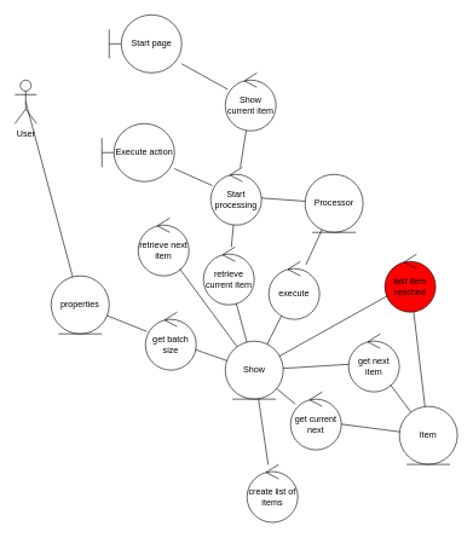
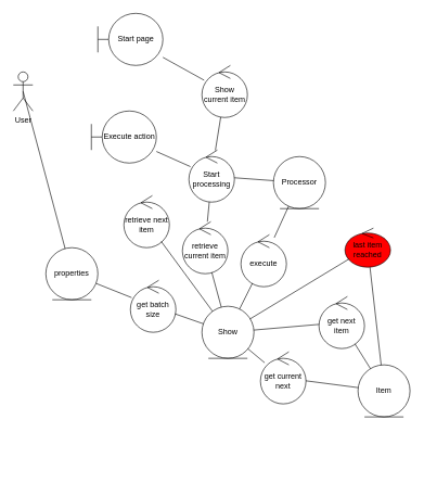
  <mxCell id="0" />
  <mxCell id="1" parent="0" />
  <mxCell id="2" value="User" style="shape=umlActor;verticalLabelPosition=bottom;labelBackgroundColor=#ffffff;verticalAlign=top;html=1;" vertex="1" parent="1"><mxGeometry x="20" y="110" width="30" height="60" as="geometry" /></mxCell>
  <mxCell id="3" value="Execute action" style="shape=umlBoundary;whiteSpace=wrap;html=1;" vertex="1" parent="1"><mxGeometry x="140" y="170" width="100" height="80" as="geometry" /></mxCell>
  <mxCell id="4" value="" style="endArrow=none;endFill=0;endSize=12;html=1;exitX=0.5;exitY=0.5;exitDx=0;exitDy=0;exitPerimeter=0;" edge="1" parent="1" source="2" target="14"><mxGeometry width="160" relative="1" as="geometry"><mxPoint x="100" y="320" as="sourcePoint" /><mxPoint x="260" y="320" as="targetPoint" /></mxGeometry></mxCell>
  <mxCell id="5" value="Start processing" style="ellipse;shape=umlControl;whiteSpace=wrap;html=1;" vertex="1" parent="1"><mxGeometry x="290" y="230" width="70" height="80" as="geometry" /></mxCell>
  <mxCell id="6" value="" style="endArrow=none;endFill=0;endSize=12;html=1;" edge="1" parent="1" source="3" target="5"><mxGeometry width="160" relative="1" as="geometry"><mxPoint x="210" y="220" as="sourcePoint" /><mxPoint x="150" y="197.419" as="targetPoint" /></mxGeometry></mxCell>
  <mxCell id="7" value="Processor" style="ellipse;shape=umlEntity;whiteSpace=wrap;html=1;" vertex="1" parent="1"><mxGeometry x="420" y="240" width="80" height="80" as="geometry" /></mxCell>
  <mxCell id="8" value="" style="endArrow=none;endFill=0;endSize=12;html=1;" edge="1" parent="1" source="5" target="7"><mxGeometry width="160" relative="1" as="geometry"><mxPoint x="250" y="242.222" as="sourcePoint" /><mxPoint x="302.38" y="265.502" as="targetPoint" /></mxGeometry></mxCell>
  <mxCell id="9" value="execute" style="ellipse;shape=umlControl;whiteSpace=wrap;html=1;" vertex="1" parent="1"><mxGeometry x="370" y="360" width="70" height="80" as="geometry" /></mxCell>
  <mxCell id="10" value="Show" style="ellipse;shape=umlEntity;whiteSpace=wrap;html=1;" vertex="1" parent="1"><mxGeometry x="310" y="470" width="80" height="80" as="geometry" /></mxCell>
  <mxCell id="11" value="" style="endArrow=none;endFill=0;endSize=12;html=1;" edge="1" parent="1" source="9" target="7"><mxGeometry width="160" relative="1" as="geometry"><mxPoint x="369.927" y="282.574" as="sourcePoint" /><mxPoint x="430.109" y="287.045" as="targetPoint" /></mxGeometry></mxCell>
  <mxCell id="12" value="" style="endArrow=none;endFill=0;endSize=12;html=1;" edge="1" parent="1" source="9" target="10"><mxGeometry width="160" relative="1" as="geometry"><mxPoint x="431.226" y="374.558" as="sourcePoint" /><mxPoint x="453.334" y="326.363" as="targetPoint" /></mxGeometry></mxCell>
  <mxCell id="13" value="get batch size" style="ellipse;shape=umlControl;whiteSpace=wrap;html=1;" vertex="1" parent="1"><mxGeometry x="200" y="430" width="70" height="80" as="geometry" /></mxCell>
  <mxCell id="14" value="properties" style="ellipse;shape=umlEntity;whiteSpace=wrap;html=1;" vertex="1" parent="1"><mxGeometry x="70" y="380" width="80" height="80" as="geometry" /></mxCell>
  <mxCell id="15" value="" style="endArrow=none;endFill=0;endSize=12;html=1;" edge="1" parent="1" source="10" target="13"><mxGeometry width="160" relative="1" as="geometry"><mxPoint x="268" y="560" as="sourcePoint" /><mxPoint x="377.889" y="484.223" as="targetPoint" /></mxGeometry></mxCell>
  <mxCell id="16" value="" style="endArrow=none;endFill=0;endSize=12;html=1;" edge="1" parent="1" source="13" target="14"><mxGeometry width="160" relative="1" as="geometry"><mxPoint x="322.195" y="506.932" as="sourcePoint" /><mxPoint x="278.484" y="491.646" as="targetPoint" /></mxGeometry></mxCell>
  <mxCell id="17" value="Item" style="ellipse;shape=umlEntity;whiteSpace=wrap;html=1;" vertex="1" parent="1"><mxGeometry x="550" y="560" width="80" height="80" as="geometry" /></mxCell>
- <mxCell id="18" value="create list of items" style="ellipse;shape=umlControl;whiteSpace=wrap;html=1;" vertex="1" parent="1"><mxGeometry x="340" y="640" width="70" height="80" as="geometry" /></mxCell>
  <mxCell id="19" value="get current next" style="ellipse;shape=umlControl;whiteSpace=wrap;html=1;" vertex="1" parent="1"><mxGeometry x="400" y="540" width="70" height="80" as="geometry" /></mxCell>
- <mxCell id="20" value="" style="endArrow=none;endFill=0;endSize=12;html=1;" edge="1" parent="1" source="18" target="10"><mxGeometry width="160" relative="1" as="geometry"><mxPoint x="397.635" y="444.73" as="sourcePoint" /><mxPoint x="377.889" y="484.223" as="targetPoint" /></mxGeometry></mxCell>
  <mxCell id="21" value="" style="endArrow=none;endFill=0;endSize=12;html=1;" edge="1" parent="1" source="19" target="10"><mxGeometry width="160" relative="1" as="geometry"><mxPoint x="441.434" y="548.666" as="sourcePoint" /><mxPoint x="397.78" y="533.141" as="targetPoint" /></mxGeometry></mxCell>
  <mxCell id="22" value="" style="endArrow=none;endFill=0;endSize=12;html=1;" edge="1" parent="1" source="17" target="19"><mxGeometry width="160" relative="1" as="geometry"><mxPoint x="391.066" y="600.307" as="sourcePoint" /><mxPoint x="374.359" y="557.334" as="targetPoint" /></mxGeometry></mxCell>
  <mxCell id="23" value="retrieve current item" style="ellipse;shape=umlControl;whiteSpace=wrap;html=1;" vertex="1" parent="1"><mxGeometry x="280" y="340" width="70" height="80" as="geometry" /></mxCell>
  <mxCell id="24" value="" style="endArrow=none;endFill=0;endSize=12;html=1;" edge="1" parent="1" source="10" target="23"><mxGeometry width="160" relative="1" as="geometry"><mxPoint x="391.066" y="600.307" as="sourcePoint" /><mxPoint x="374.359" y="557.334" as="targetPoint" /></mxGeometry></mxCell>
  <mxCell id="25" value="" style="endArrow=none;endFill=0;endSize=12;html=1;" edge="1" parent="1" source="23" target="5"><mxGeometry width="160" relative="1" as="geometry"><mxPoint x="346.859" y="482.22" as="sourcePoint" /><mxPoint x="327.875" y="427.195" as="targetPoint" /></mxGeometry></mxCell>
  <mxCell id="26" value="Start page" style="shape=umlBoundary;whiteSpace=wrap;html=1;" vertex="1" parent="1"><mxGeometry x="150" y="20" width="100" height="80" as="geometry" /></mxCell>
  <mxCell id="27" value="Show current item" style="ellipse;shape=umlControl;whiteSpace=wrap;html=1;" vertex="1" parent="1"><mxGeometry x="310" y="100" width="70" height="80" as="geometry" /></mxCell>
  <mxCell id="28" value="" style="endArrow=none;endFill=0;endSize=12;html=1;" edge="1" parent="1" source="5" target="27"><mxGeometry width="160" relative="1" as="geometry"><mxPoint x="370" y="230" as="sourcePoint" /><mxPoint x="327.879" y="319.163" as="targetPoint" /></mxGeometry></mxCell>
  <mxCell id="29" value="" style="endArrow=none;endFill=0;endSize=12;html=1;" edge="1" parent="1" source="27" target="26"><mxGeometry width="160" relative="1" as="geometry"><mxPoint x="340.701" y="240.534" as="sourcePoint" /><mxPoint x="348.939" y="189.396" as="targetPoint" /></mxGeometry></mxCell>
- <mxCell id="30" value="get next item" style="ellipse;shape=umlControl;whiteSpace=wrap;html=1;" vertex="1" parent="1"><mxGeometry x="480" y="460" width="70" height="80" as="geometry" /></mxCell>
+ <mxCell id="30" value="get next item" style="ellipse;shape=umlControl;whiteSpace=wrap;html=1;" vertex="1" parent="1"><mxGeometry x="490" y="455" width="70" height="80" as="geometry" /></mxCell>
  <mxCell id="31" value="" style="endArrow=none;endFill=0;endSize=12;html=1;" edge="1" parent="1" source="17" target="30"><mxGeometry width="160" relative="1" as="geometry"><mxPoint x="560.373" y="615.449" as="sourcePoint" /><mxPoint x="439.746" y="632.189" as="targetPoint" /></mxGeometry></mxCell>
  <mxCell id="32" value="" style="endArrow=none;endFill=0;endSize=12;html=1;" edge="1" parent="1" source="30" target="10"><mxGeometry width="160" relative="1" as="geometry"><mxPoint x="391.066" y="600.307" as="sourcePoint" /><mxPoint x="374.359" y="557.334" as="targetPoint" /></mxGeometry></mxCell>
  <mxCell id="33" value="retrieve next item" style="ellipse;shape=umlControl;whiteSpace=wrap;html=1;" vertex="1" parent="1"><mxGeometry x="190" y="300" width="70" height="80" as="geometry" /></mxCell>
  <mxCell id="34" value="" style="endArrow=none;endFill=0;endSize=12;html=1;" edge="1" parent="1" source="10" target="33"><mxGeometry width="160" relative="1" as="geometry"><mxPoint x="349.799" y="481.323" as="sourcePoint" /><mxPoint x="335.293" y="428.231" as="targetPoint" /></mxGeometry></mxCell>
- <mxCell id="35" value="last item reached" style="ellipse;shape=umlControl;whiteSpace=wrap;html=1;fillColor=#FF0000;" vertex="1" parent="1"><mxGeometry x="530" y="350" width="70" height="80" as="geometry" /></mxCell>
+ <mxCell id="35" value="last item reached" style="ellipse;shape=umlControl;whiteSpace=wrap;html=1;fillColor=#FF0000;" vertex="1" parent="1"><mxGeometry x="530" y="350" width="70" height="60" as="geometry" /></mxCell>
  <mxCell id="36" value="" style="endArrow=none;endFill=0;endSize=12;html=1;" edge="1" parent="1" source="17" target="35"><mxGeometry width="160" relative="1" as="geometry"><mxPoint x="575.926" y="578.056" as="sourcePoint" /><mxPoint x="547.778" y="540.37" as="targetPoint" /></mxGeometry></mxCell>
  <mxCell id="37" value="" style="endArrow=none;endFill=0;endSize=12;html=1;" edge="1" parent="1" source="10" target="35"><mxGeometry width="160" relative="1" as="geometry"><mxPoint x="597.008" y="570.112" as="sourcePoint" /><mxPoint x="587.989" y="449.854" as="targetPoint" /></mxGeometry></mxCell>
